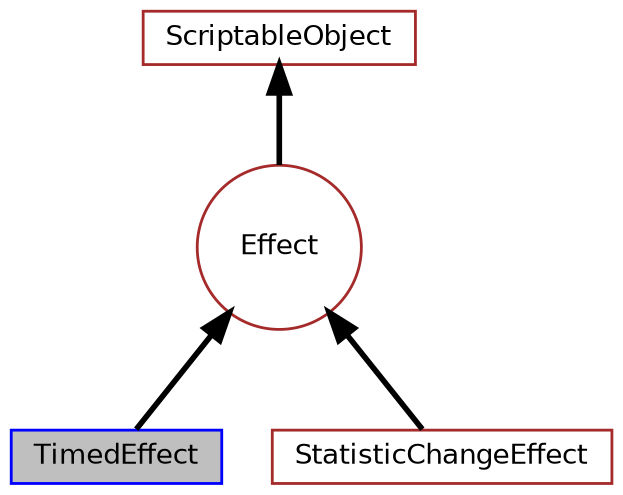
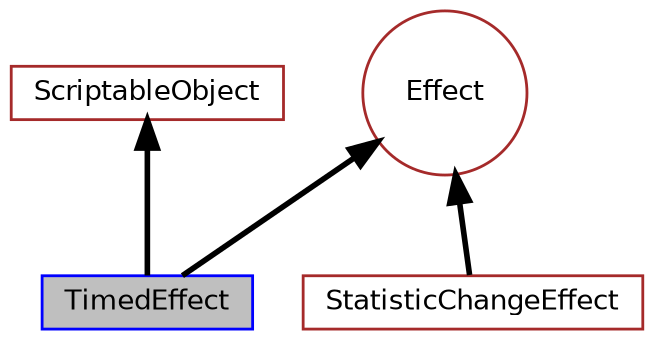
  digraph {
    node [color=brown fillcolor=white fontname=Helvetica fontsize=10 shape=box style=filled]
    edge [color=black dir=back fontname=Helvetica fontsize=10 labelfontname=Helvetica labelfontsize=10 style=bold]
    n1 [color=blue fillcolor=grey75 fontcolor=black height=0.2 label=TimedEffect width=0.4]
    n2 [height=0.2 label=StatisticChangeEffect width=0.4]
    n3 [height=0.2 label=Effect shape=circle width=0.4]
    n4 [height=0.2 label=ScriptableObject width=0.4]
    n3 -> n1
    n3 -> n2
-   n4 -> n3
+   n4 -> n1
  }
